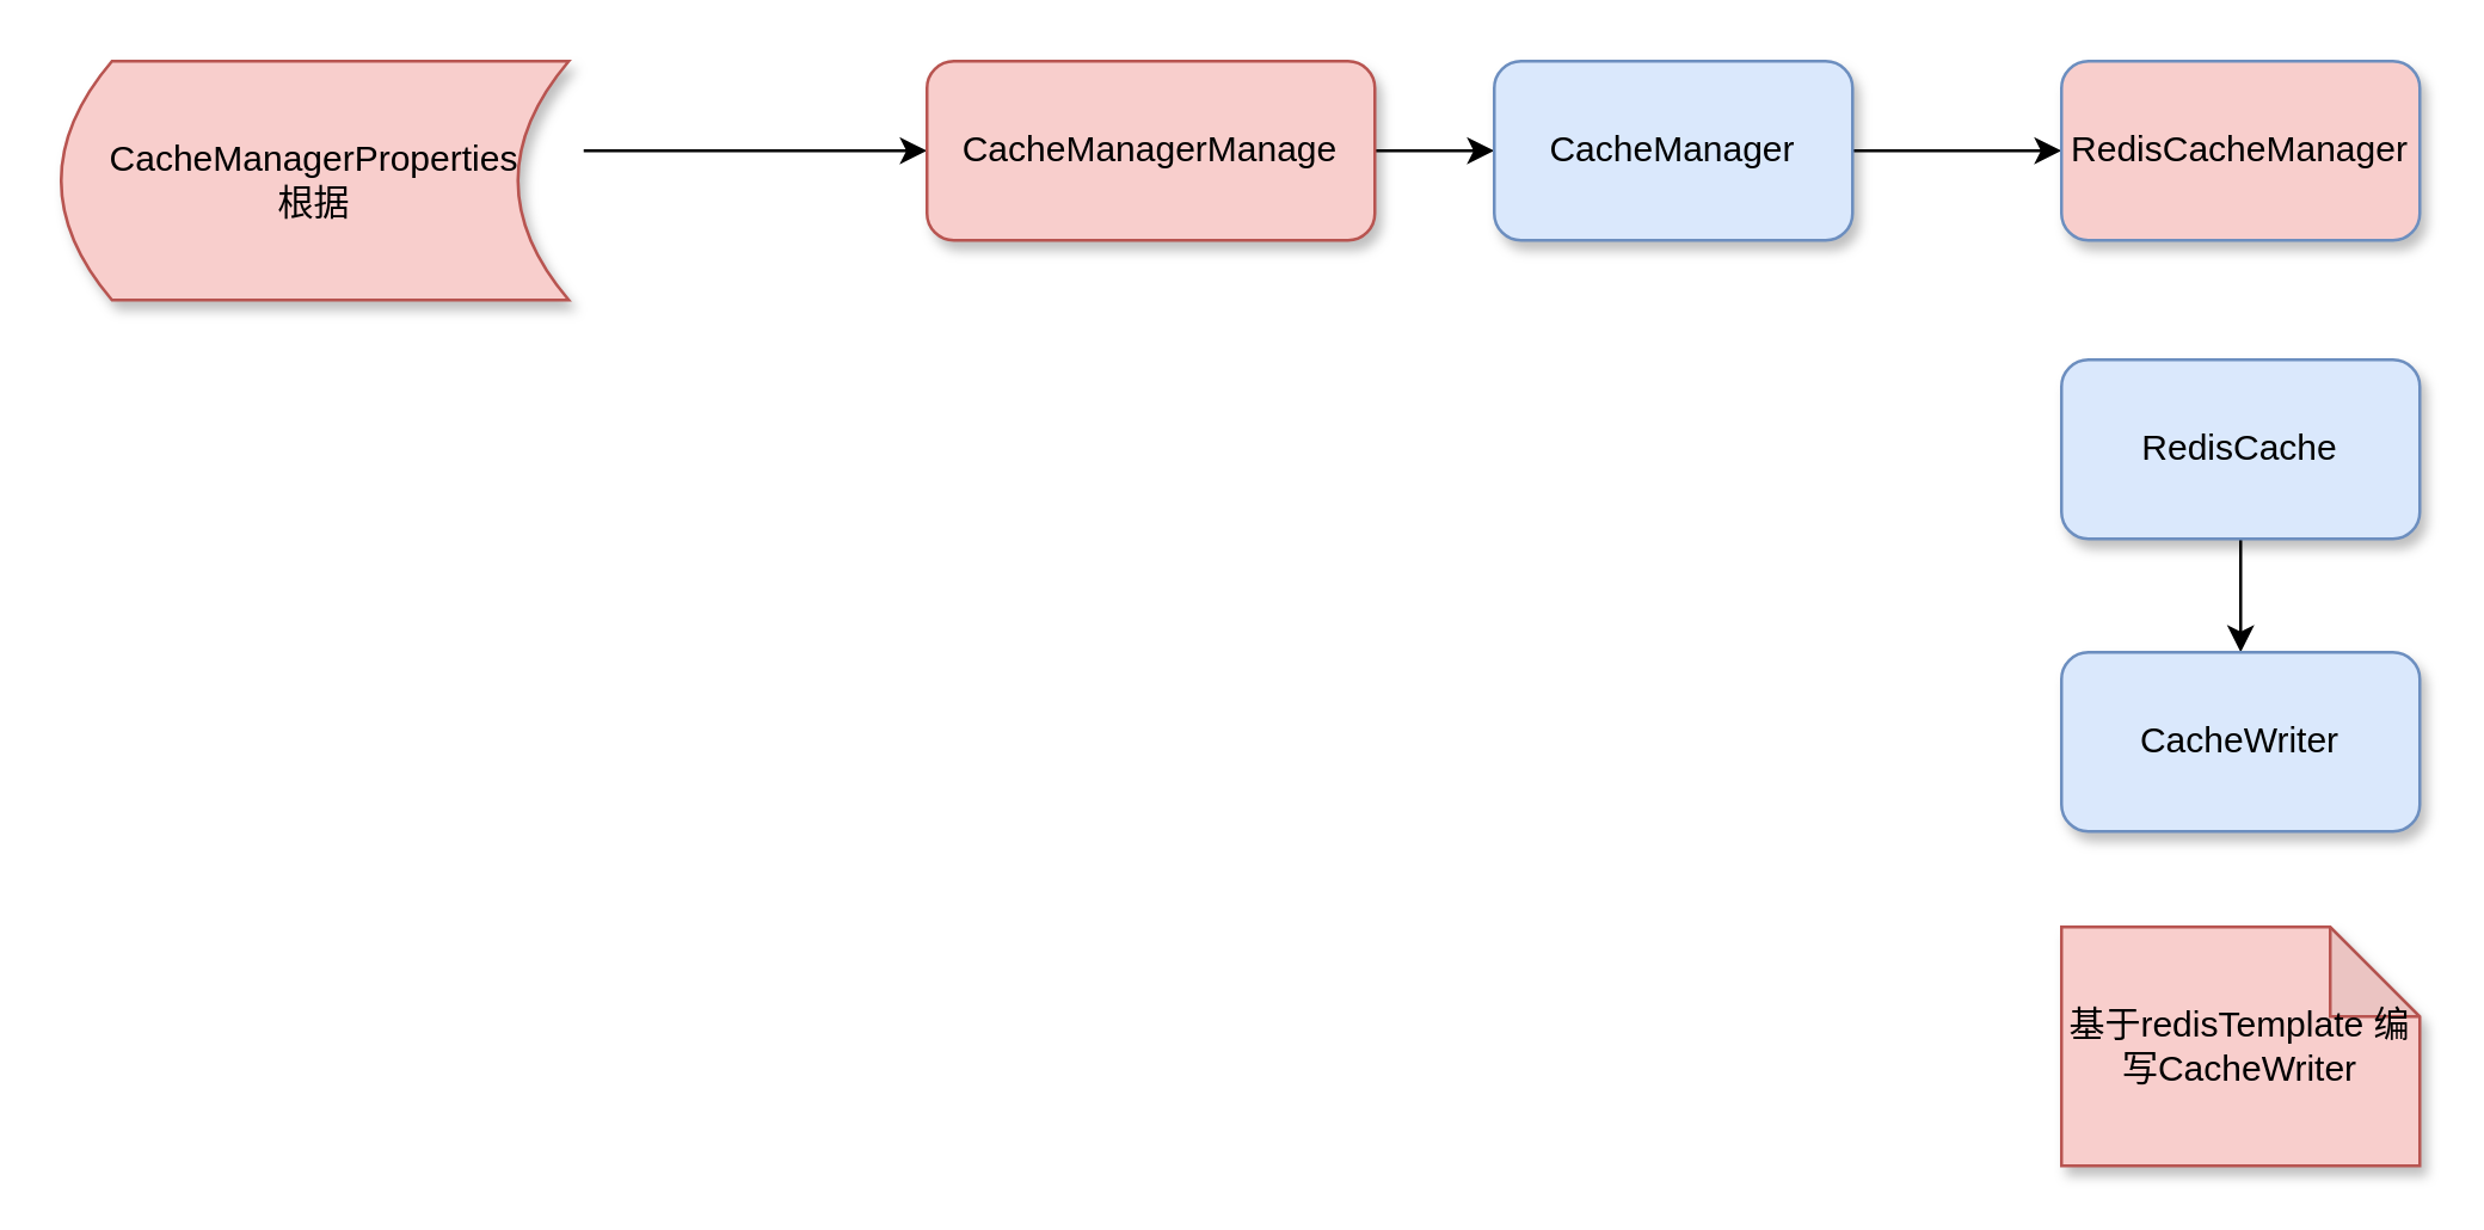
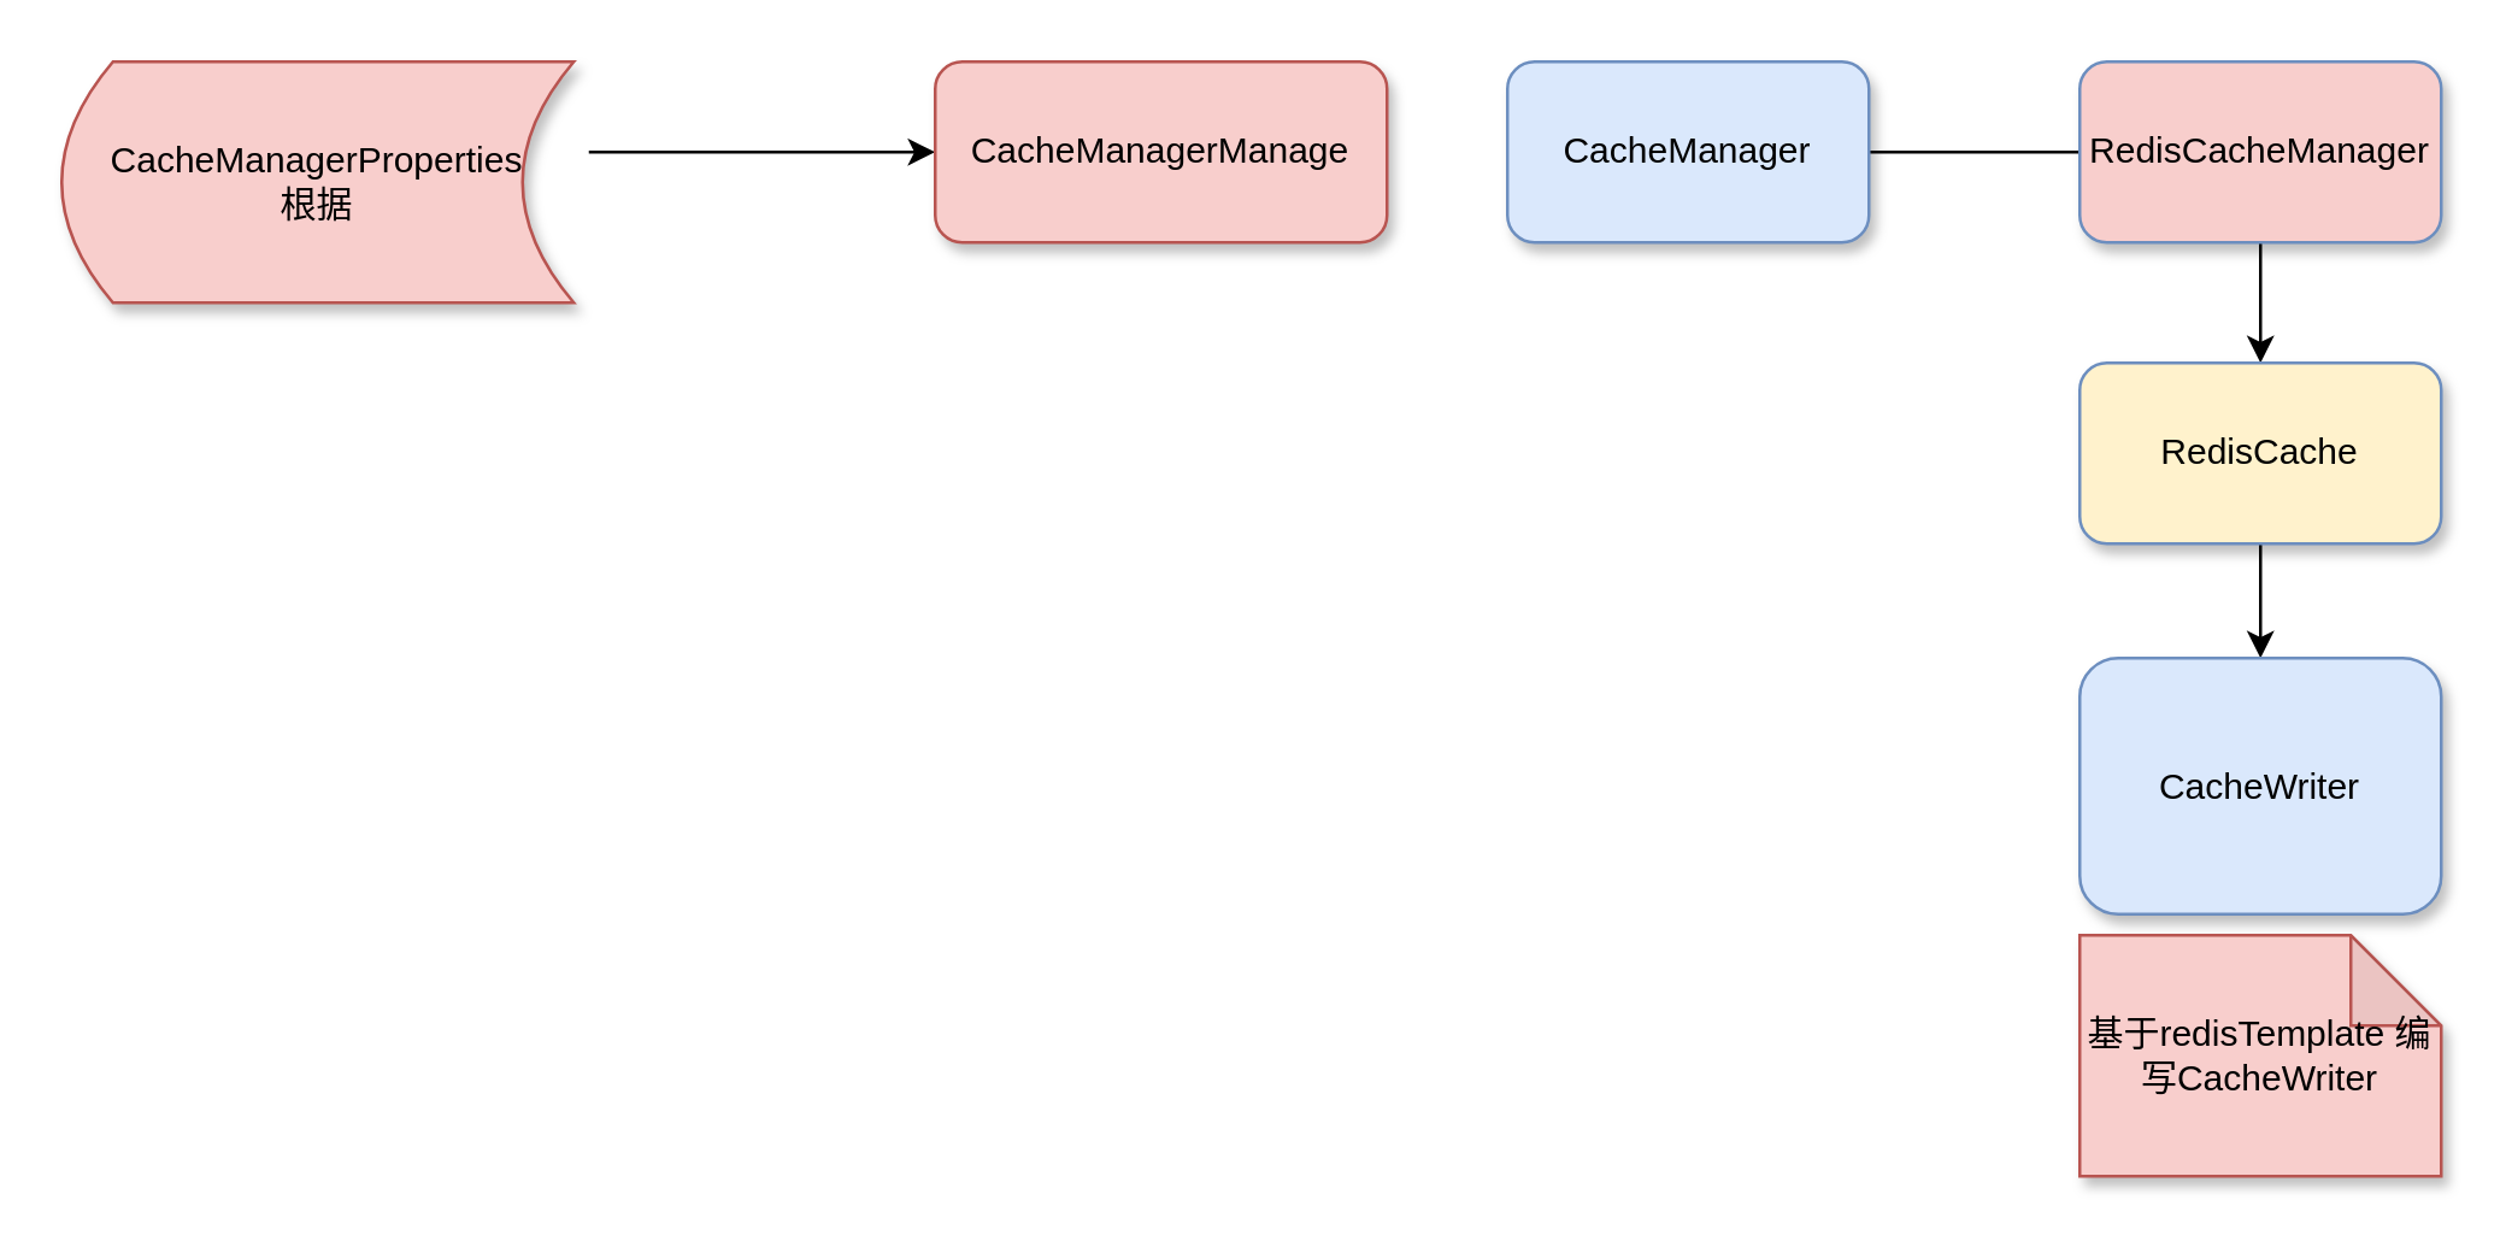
  <mxCell id="0" />
  <mxCell id="1" parent="0" />
- <mxCell id="2" value="" style="edgeStyle=orthogonalEdgeStyle;rounded=0;orthogonalLoop=1;jettySize=auto;html=1;" edge="1" parent="1" source="4" target="6"><mxGeometry relative="1" as="geometry" /></mxCell>
  <mxCell id="3" value="" style="edgeStyle=orthogonalEdgeStyle;rounded=0;orthogonalLoop=1;jettySize=auto;html=1;endArrow=none;endFill=0;startArrow=classic;startFill=1;" edge="1" parent="1" source="4"><mxGeometry relative="1" as="geometry"><mxPoint x="195" y="50" as="targetPoint" /></mxGeometry></mxCell>
  <mxCell id="4" value="CacheManagerManage" style="rounded=1;whiteSpace=wrap;html=1;shadow=1;fillColor=#f8cecc;strokeColor=#b85450;" vertex="1" parent="1"><mxGeometry x="310" y="20" width="150" height="60" as="geometry" /></mxCell>
- <mxCell id="5" value="" style="edgeStyle=orthogonalEdgeStyle;rounded=0;orthogonalLoop=1;jettySize=auto;html=1;" edge="1" parent="1" source="6" target="8"><mxGeometry relative="1" as="geometry" /></mxCell>
+ <mxCell id="5" value="" style="edgeStyle=orthogonalEdgeStyle;rounded=0;orthogonalLoop=1;jettySize=auto;html=1;endArrow=none;" edge="1" parent="1" source="6" target="8"><mxGeometry relative="1" as="geometry" /></mxCell>
  <mxCell id="6" value="CacheManager" style="whiteSpace=wrap;html=1;rounded=1;shadow=1;strokeColor=#6c8ebf;fillColor=#dae8fc;" vertex="1" parent="1"><mxGeometry x="500" y="20" width="120" height="60" as="geometry" /></mxCell>
+ <mxCell id="7" value="" style="edgeStyle=orthogonalEdgeStyle;rounded=0;orthogonalLoop=1;jettySize=auto;html=1;" edge="1" parent="1" source="8" target="10"><mxGeometry relative="1" as="geometry" /></mxCell>
  <mxCell id="8" value="RedisCacheManager" style="whiteSpace=wrap;html=1;rounded=1;shadow=1;strokeColor=#6c8ebf;fillColor=#f8cecc;" vertex="1" parent="1"><mxGeometry x="690" y="20" width="120" height="60" as="geometry" /></mxCell>
  <mxCell id="9" value="" style="edgeStyle=orthogonalEdgeStyle;rounded=0;orthogonalLoop=1;jettySize=auto;html=1;" edge="1" parent="1" source="10" target="11"><mxGeometry relative="1" as="geometry" /></mxCell>
- <mxCell id="10" value="RedisCache" style="whiteSpace=wrap;html=1;rounded=1;shadow=1;strokeColor=#6c8ebf;fillColor=#dae8fc;" vertex="1" parent="1"><mxGeometry x="690" y="120" width="120" height="60" as="geometry" /></mxCell>
- <mxCell id="11" value="CacheWriter" style="whiteSpace=wrap;html=1;rounded=1;shadow=1;strokeColor=#6c8ebf;fillColor=#dae8fc;" vertex="1" parent="1"><mxGeometry x="690" y="218" width="120" height="60" as="geometry" /></mxCell>
+ <mxCell id="10" value="RedisCache" style="whiteSpace=wrap;html=1;rounded=1;shadow=1;strokeColor=#6c8ebf;fillColor=#fff2cc;" vertex="1" parent="1"><mxGeometry x="690" y="120" width="120" height="60" as="geometry" /></mxCell>
+ <mxCell id="11" value="CacheWriter" style="whiteSpace=wrap;html=1;rounded=1;shadow=1;strokeColor=#6c8ebf;fillColor=#dae8fc;" vertex="1" parent="1"><mxGeometry x="690" y="218" width="120" height="85" as="geometry" /></mxCell>
  <mxCell id="12" value="基于redisTemplate 编写CacheWriter" style="shape=note;whiteSpace=wrap;html=1;backgroundOutline=1;darkOpacity=0.05;rounded=1;shadow=1;strokeColor=#b85450;fillColor=#f8cecc;" vertex="1" parent="1"><mxGeometry x="690" y="310" width="120" height="80" as="geometry" /></mxCell>
  <mxCell id="13" value="&lt;span&gt;CacheManagerProperties&lt;br&gt;根据&lt;br&gt;&lt;/span&gt;" style="shape=dataStorage;whiteSpace=wrap;html=1;shadow=1;fillColor=#f8cecc;strokeColor=#b85450;" vertex="1" parent="1"><mxGeometry x="20" y="20" width="170" height="80" as="geometry" /></mxCell>
